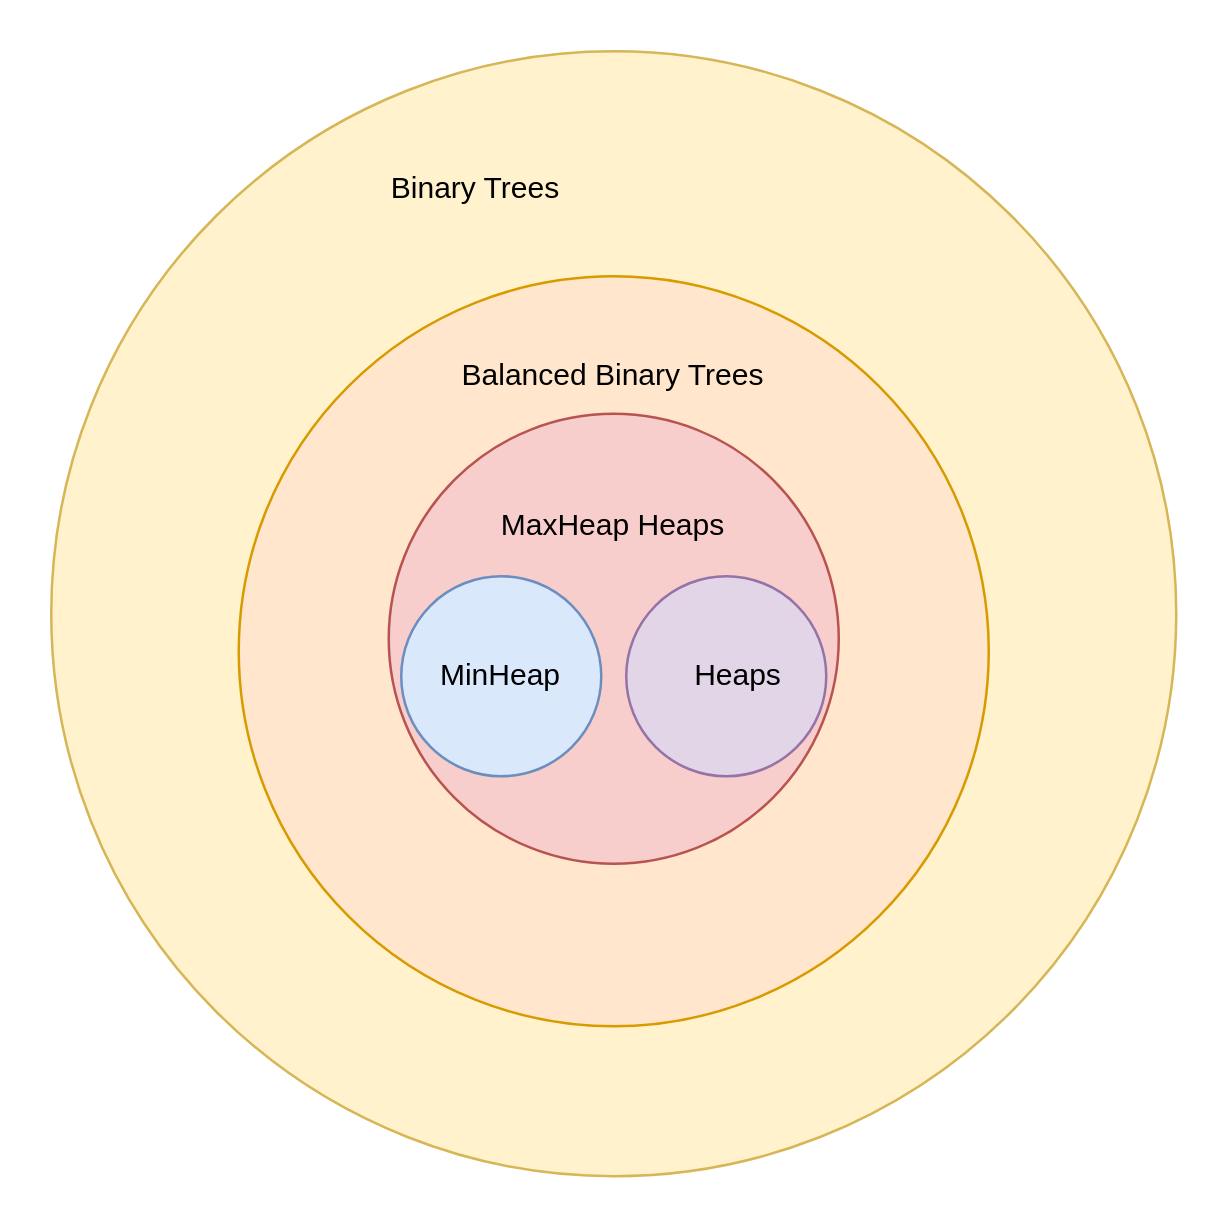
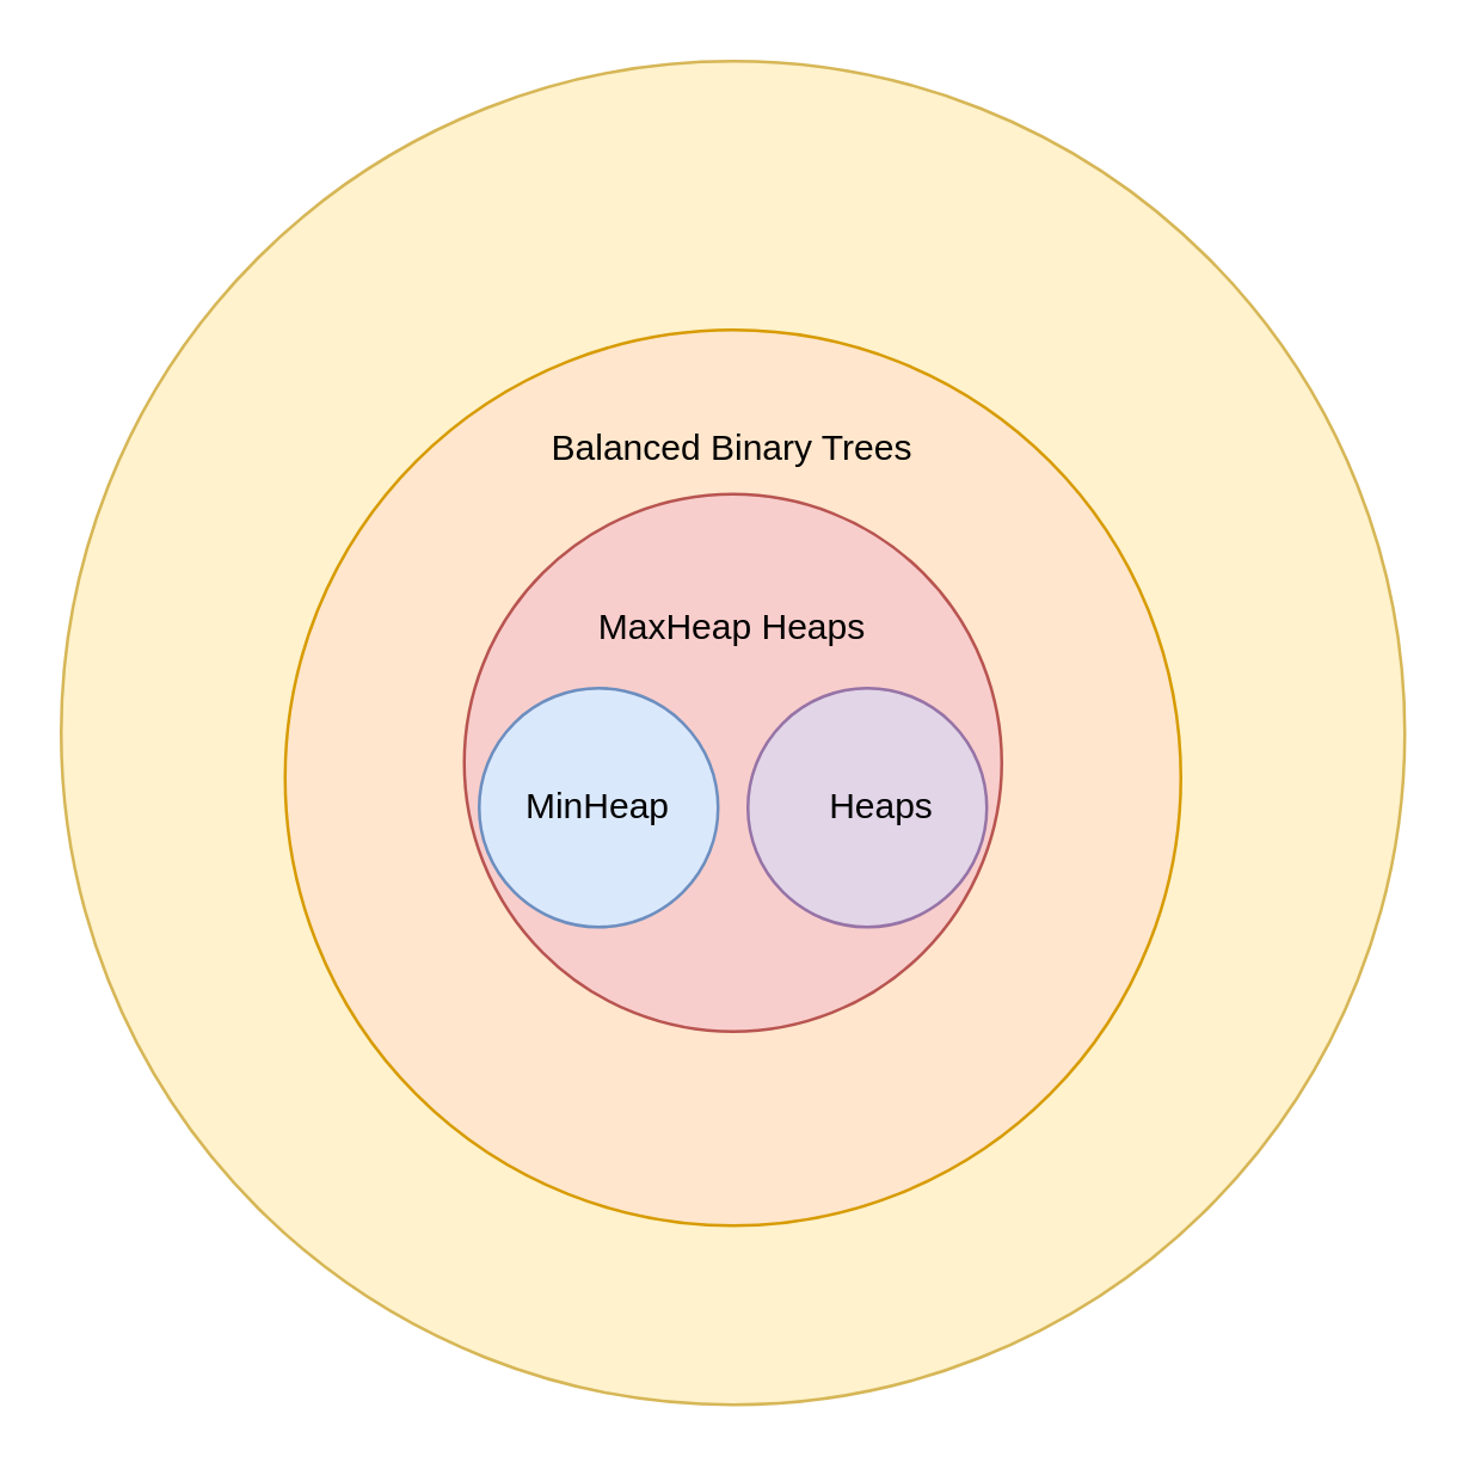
  <mxCell id="0" />
  <mxCell id="1" parent="0" />
  <mxCell id="2" value="" style="ellipse;whiteSpace=wrap;html=1;aspect=fixed;fillColor=#fff2cc;strokeColor=#d6b656;" vertex="1" parent="1"><mxGeometry x="20" y="20" width="450" height="450" as="geometry" /></mxCell>
  <mxCell id="3" value="" style="ellipse;whiteSpace=wrap;html=1;aspect=fixed;fillColor=#ffe6cc;strokeColor=#d79b00;" vertex="1" parent="1"><mxGeometry x="95" y="110" width="300" height="300" as="geometry" /></mxCell>
  <mxCell id="4" value="" style="ellipse;whiteSpace=wrap;html=1;aspect=fixed;fillColor=#f8cecc;strokeColor=#b85450;" vertex="1" parent="1"><mxGeometry x="155" y="165" width="180" height="180" as="geometry" /></mxCell>
- <mxCell id="5" value="Binary Trees" style="text;html=1;strokeColor=none;fillColor=none;align=center;verticalAlign=middle;whiteSpace=wrap;rounded=0;" vertex="1" parent="1"><mxGeometry x="155" y="50" width="70" height="50" as="geometry" /></mxCell>
  <mxCell id="6" value="Balanced Binary Trees" style="text;html=1;strokeColor=none;fillColor=none;align=center;verticalAlign=middle;whiteSpace=wrap;rounded=0;" vertex="1" parent="1"><mxGeometry x="175" y="140" width="140" height="20" as="geometry" /></mxCell>
  <mxCell id="7" value="MaxHeap Heaps" style="text;html=1;strokeColor=none;fillColor=none;align=center;verticalAlign=middle;whiteSpace=wrap;rounded=0;" vertex="1" parent="1"><mxGeometry x="175" y="200" width="140" height="20" as="geometry" /></mxCell>
  <mxCell id="8" value="" style="ellipse;whiteSpace=wrap;html=1;aspect=fixed;fillColor=#dae8fc;strokeColor=#6c8ebf;" vertex="1" parent="1"><mxGeometry x="160" y="230" width="80" height="80" as="geometry" /></mxCell>
  <mxCell id="9" value="MinHeap" style="text;html=1;strokeColor=none;fillColor=none;align=center;verticalAlign=middle;whiteSpace=wrap;rounded=0;" vertex="1" parent="1"><mxGeometry x="130" y="260" width="140" height="20" as="geometry" /></mxCell>
  <mxCell id="10" value="" style="ellipse;whiteSpace=wrap;html=1;aspect=fixed;fillColor=#e1d5e7;strokeColor=#9673a6;" vertex="1" parent="1"><mxGeometry x="250" y="230" width="80" height="80" as="geometry" /></mxCell>
  <mxCell id="11" value="Heaps" style="text;html=1;strokeColor=none;fillColor=none;align=center;verticalAlign=middle;whiteSpace=wrap;rounded=0;" vertex="1" parent="1"><mxGeometry x="225" y="260" width="140" height="20" as="geometry" /></mxCell>
